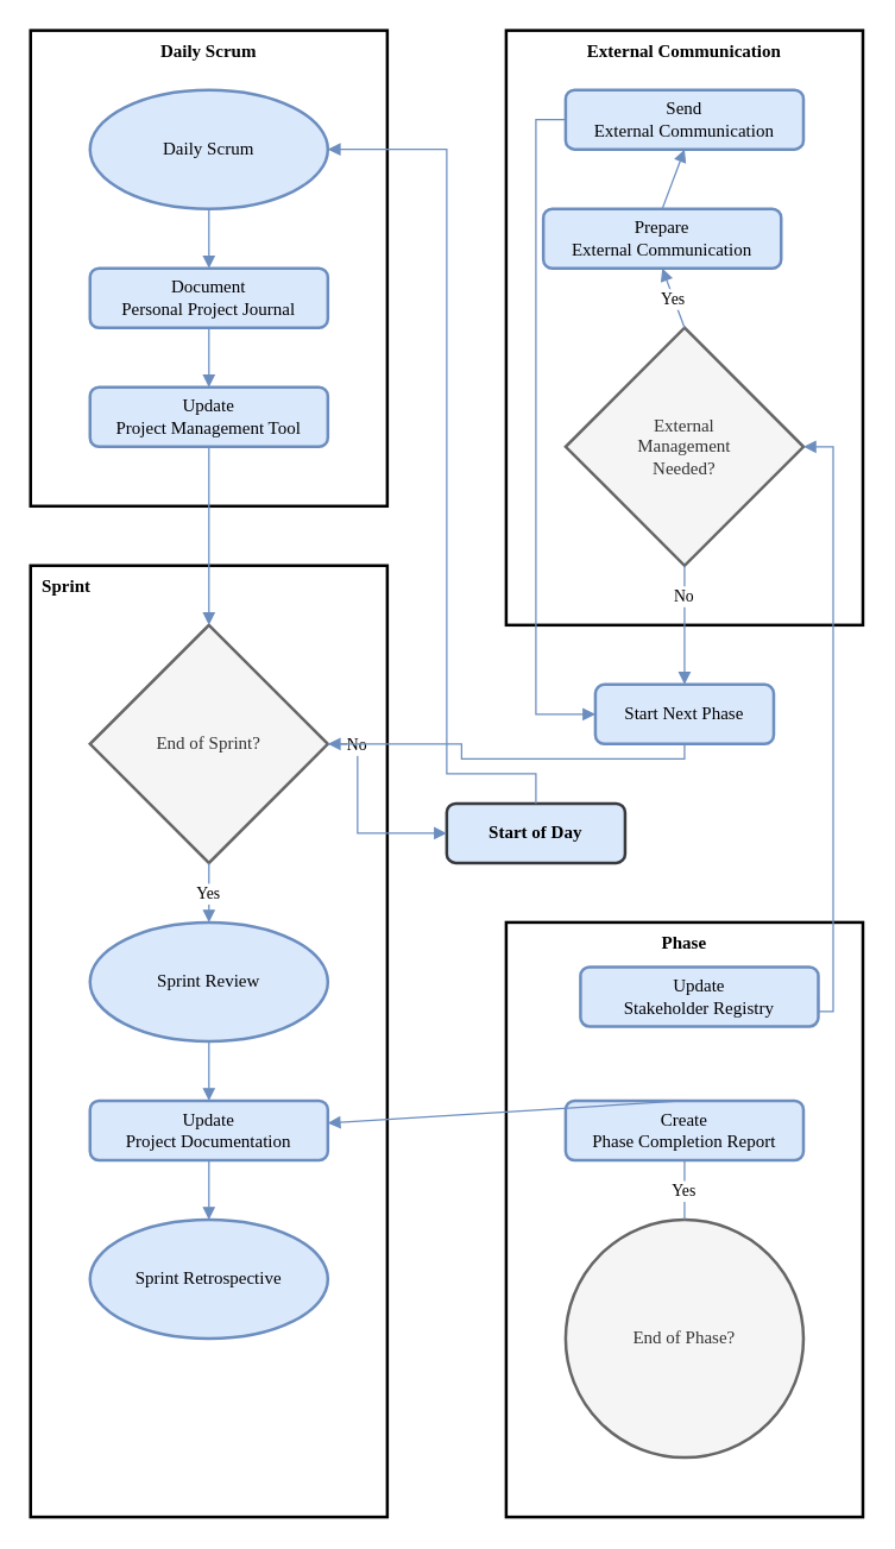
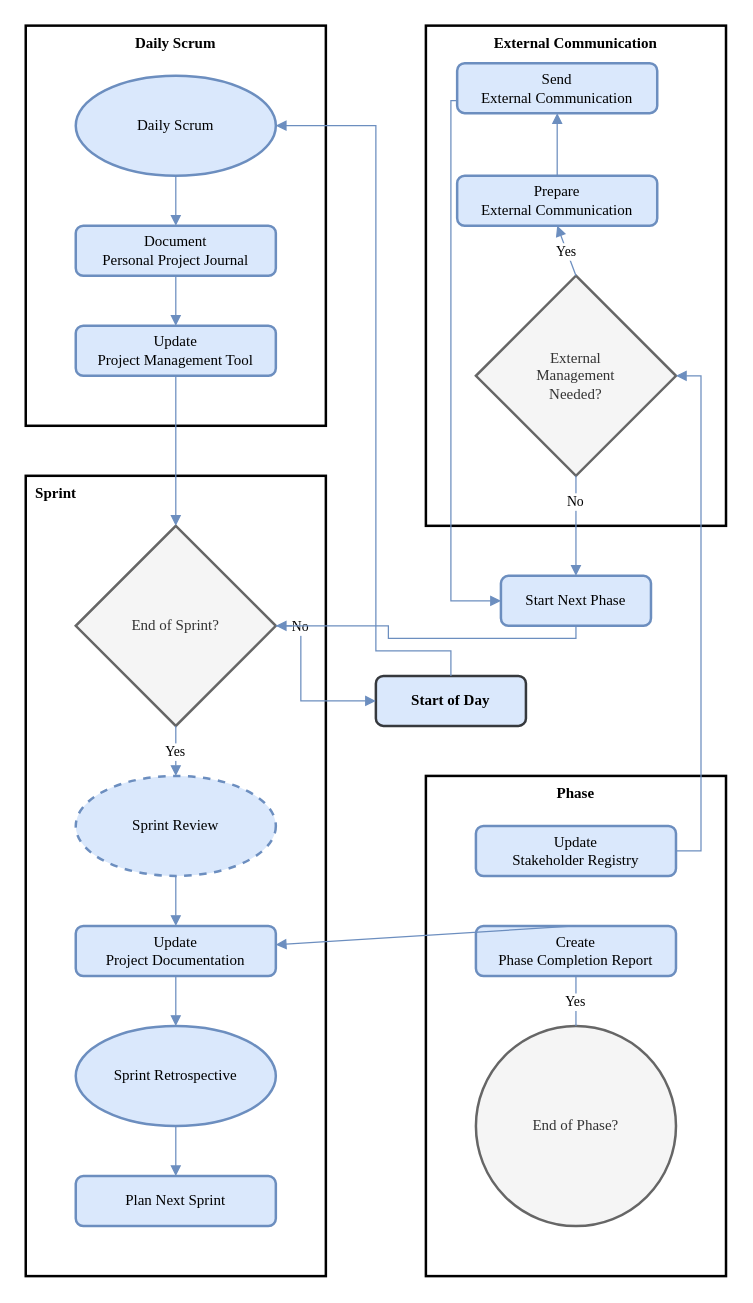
  <mxCell id="0" />
  <mxCell id="1" parent="0" />
  <mxCell id="2" value="Phase" style="whiteSpace=wrap;strokeWidth=2;verticalAlign=top;fillColor=none;fontFamily=Verdana;rounded=0;fontStyle=1" vertex="1" parent="1"><mxGeometry x="340" y="620" width="240" height="400" as="geometry" /></mxCell>
  <mxCell id="3" value="Daily Scrum" style="whiteSpace=wrap;strokeWidth=2;verticalAlign=top;fillColor=none;fontFamily=Verdana;rounded=0;fontStyle=1" vertex="1" parent="1"><mxGeometry x="20" y="20" width="240" height="320" as="geometry" /></mxCell>
  <mxCell id="4" value="  Sprint" style="strokeWidth=2;verticalAlign=top;fillColor=none;strokeColor=default;rounded=0;glass=0;fontFamily=Verdana;whiteSpace=wrap;textShadow=0;align=left;fontStyle=1" vertex="1" parent="1"><mxGeometry x="20" y="380" width="240" height="640" as="geometry" /></mxCell>
  <mxCell id="5" value="External Communication" style="whiteSpace=wrap;strokeWidth=2;verticalAlign=top;fillColor=none;fontFamily=Verdana;shadow=0;rounded=0;glass=0;fontStyle=1" vertex="1" parent="1"><mxGeometry x="340" y="20" width="240" height="400" as="geometry" /></mxCell>
  <mxCell id="6" value="External &#10;Management &#10;Needed?" style="rhombus;strokeWidth=2;whiteSpace=wrap;fillColor=#f5f5f5;strokeColor=#666666;fontColor=#333333;fontFamily=Verdana;" vertex="1" parent="1"><mxGeometry x="380" y="220" width="160" height="160" as="geometry" /></mxCell>
  <mxCell id="7" value="Prepare &#10;External Communication" style="whiteSpace=wrap;strokeWidth=2;fillColor=#dae8fc;strokeColor=#6c8ebf;rounded=1;fontFamily=Verdana;" vertex="1" parent="1"><mxGeometry x="365" y="140" width="160" height="40" as="geometry" /></mxCell>
- <mxCell id="8" value="Send &#10;External Communication" style="whiteSpace=wrap;strokeWidth=2;fillColor=#dae8fc;strokeColor=#6c8ebf;rounded=1;fontFamily=Verdana;" vertex="1" parent="1"><mxGeometry x="380" y="60" width="160" height="40" as="geometry" /></mxCell>
+ <mxCell id="8" value="Send &#10;External Communication" style="whiteSpace=wrap;strokeWidth=2;fillColor=#dae8fc;strokeColor=#6c8ebf;rounded=1;fontFamily=Verdana;" vertex="1" parent="1"><mxGeometry x="365" y="50" width="160" height="40" as="geometry" /></mxCell>
  <mxCell id="9" value="End of Phase?" style="ellipse;strokeWidth=2;whiteSpace=wrap;fillColor=#f5f5f5;strokeColor=#666666;fontColor=#333333;fontFamily=Verdana;" vertex="1" parent="1"><mxGeometry x="380" y="820" width="160" height="160" as="geometry" /></mxCell>
  <mxCell id="10" value="Create&#10;Phase Completion Report" style="whiteSpace=wrap;strokeWidth=2;fillColor=#dae8fc;strokeColor=#6c8ebf;rounded=1;fontFamily=Verdana;" vertex="1" parent="1"><mxGeometry x="380" y="740" width="160" height="40" as="geometry" /></mxCell>
- <mxCell id="11" value="Update &#10;Stakeholder Registry" style="whiteSpace=wrap;strokeWidth=2;fillColor=#dae8fc;strokeColor=#6c8ebf;rounded=1;fontFamily=Verdana;" vertex="1" parent="1"><mxGeometry x="390" y="650" width="160" height="40" as="geometry" /></mxCell>
+ <mxCell id="11" value="Update &#10;Stakeholder Registry" style="whiteSpace=wrap;strokeWidth=2;fillColor=#dae8fc;strokeColor=#6c8ebf;rounded=1;fontFamily=Verdana;" vertex="1" parent="1"><mxGeometry x="380" y="660" width="160" height="40" as="geometry" /></mxCell>
  <mxCell id="12" value="End of Sprint?" style="rhombus;strokeWidth=2;whiteSpace=wrap;fillColor=#f5f5f5;strokeColor=#666666;fontColor=#333333;fontFamily=Verdana;" vertex="1" parent="1"><mxGeometry x="60" y="420" width="160" height="160" as="geometry" /></mxCell>
  <mxCell id="13" value="Update&#10;Project Documentation" style="whiteSpace=wrap;strokeWidth=2;fillColor=#dae8fc;strokeColor=#6c8ebf;rounded=1;fontFamily=Verdana;" vertex="1" parent="1"><mxGeometry x="60" y="740" width="160" height="40" as="geometry" /></mxCell>
+ <mxCell id="14" value="Plan Next Sprint" style="whiteSpace=wrap;strokeWidth=2;fillColor=#dae8fc;strokeColor=#6c8ebf;rounded=1;fontFamily=Verdana;" vertex="1" parent="1"><mxGeometry x="60" y="940" width="160" height="40" as="geometry" /></mxCell>
  <mxCell id="15" value="Start of Day" style="whiteSpace=wrap;strokeWidth=2;fillColor=#dae8fc;strokeColor=#36393d;rounded=1;fontFamily=Verdana;fontStyle=1;" vertex="1" parent="1"><mxGeometry x="300" y="540" width="120" height="40" as="geometry" /></mxCell>
  <mxCell id="16" value="Update &#10;Project Management Tool" style="whiteSpace=wrap;strokeWidth=2;fillColor=#dae8fc;strokeColor=#6c8ebf;rounded=1;fontFamily=Verdana;" vertex="1" parent="1"><mxGeometry x="60" y="260" width="160" height="40" as="geometry" /></mxCell>
  <mxCell id="17" value="Document&#10;Personal Project Journal" style="whiteSpace=wrap;strokeWidth=2;fillColor=#dae8fc;strokeColor=#6c8ebf;rounded=1;fontFamily=Verdana;" vertex="1" parent="1"><mxGeometry x="60" y="180" width="160" height="40" as="geometry" /></mxCell>
  <mxCell id="18" value="Start Next Phase" style="whiteSpace=wrap;strokeWidth=2;fillColor=#dae8fc;strokeColor=#6c8ebf;rounded=1;fontFamily=Verdana;" vertex="1" parent="1"><mxGeometry x="400" y="460" width="120" height="40" as="geometry" /></mxCell>
  <mxCell id="19" value="No" style="startArrow=none;endArrow=block;exitX=1;exitY=0.5;entryX=0;entryY=0.5;rounded=0;fillColor=#dae8fc;strokeColor=#6c8ebf;exitDx=0;exitDy=0;entryDx=0;entryDy=0;fontFamily=Verdana;edgeStyle=orthogonalEdgeStyle;" edge="1" parent="1" source="12" target="15"><mxGeometry x="-0.714" relative="1" as="geometry"><Array as="points"><mxPoint x="240" y="500" /><mxPoint x="240" y="560" /></Array><mxPoint as="offset" /></mxGeometry></mxCell>
  <mxCell id="20" value="Yes" style="startArrow=none;endArrow=block;exitX=0.5;exitY=1;entryX=0.5;entryY=0;rounded=0;fillColor=#dae8fc;strokeColor=#6c8ebf;entryDx=0;entryDy=0;fontFamily=Verdana;" edge="1" parent="1" source="12" target="31"><mxGeometry relative="1" as="geometry"><mxPoint x="140" y="660" as="targetPoint" /><mxPoint as="offset" /></mxGeometry></mxCell>
  <mxCell id="21" value="" style="curved=1;startArrow=none;endArrow=block;exitX=0.5;exitY=1;entryX=0.5;entryY=0;rounded=0;fillColor=#dae8fc;strokeColor=#6c8ebf;exitDx=0;exitDy=0;fontFamily=Verdana;" edge="1" parent="1" source="31" target="13"><mxGeometry relative="1" as="geometry"><Array as="points" /><mxPoint x="140" y="700" as="sourcePoint" /></mxGeometry></mxCell>
  <mxCell id="22" value="" style="curved=1;startArrow=none;endArrow=block;exitX=0.5;exitY=1;entryX=0.5;entryY=0;rounded=0;fillColor=#dae8fc;strokeColor=#6c8ebf;entryDx=0;entryDy=0;exitDx=0;exitDy=0;fontFamily=Verdana;" edge="1" parent="1" source="13" target="35"><mxGeometry relative="1" as="geometry"><Array as="points" /></mxGeometry></mxCell>
  <mxCell id="23" value="Yes" style="startArrow=none;endArrow=none;exitX=0.5;exitY=0;rounded=0;fillColor=#dae8fc;strokeColor=#6c8ebf;exitDx=0;exitDy=0;entryX=0.5;entryY=1;entryDx=0;entryDy=0;edgeStyle=orthogonalEdgeStyle;fontFamily=Verdana;" edge="1" parent="1" source="9" target="10"><mxGeometry relative="1" as="geometry"><mxPoint x="770" y="470" as="targetPoint" /><mxPoint as="offset" /></mxGeometry></mxCell>
  <mxCell id="24" value="" style="startArrow=none;endArrow=block;exitX=0.5;exitY=0;rounded=0;fillColor=#dae8fc;strokeColor=#6c8ebf;exitDx=0;exitDy=0;fontFamily=Verdana;" edge="1" parent="1" source="10" target="13"><mxGeometry relative="1" as="geometry" /></mxCell>
  <mxCell id="25" value="" style="startArrow=none;endArrow=block;exitX=1;exitY=0.5;entryX=1;entryY=0.5;rounded=0;fillColor=#dae8fc;strokeColor=#6c8ebf;exitDx=0;exitDy=0;edgeStyle=orthogonalEdgeStyle;entryDx=0;entryDy=0;fontFamily=Verdana;" edge="1" parent="1" source="11" target="6"><mxGeometry relative="1" as="geometry"><Array as="points"><mxPoint x="560" y="680" /><mxPoint x="560" y="300" /></Array></mxGeometry></mxCell>
  <mxCell id="26" value="No" style="startArrow=none;endArrow=block;exitX=0.5;exitY=1;entryX=0.5;entryY=0;rounded=0;fillColor=#dae8fc;strokeColor=#6c8ebf;exitDx=0;exitDy=0;entryDx=0;entryDy=0;fontFamily=Verdana;" edge="1" parent="1" source="6" target="18"><mxGeometry x="-0.5" relative="1" as="geometry"><mxPoint as="offset" /></mxGeometry></mxCell>
  <mxCell id="27" value="Yes" style="startArrow=none;endArrow=block;exitX=0.5;exitY=0;entryX=0.5;entryY=1;rounded=0;fillColor=#dae8fc;strokeColor=#6c8ebf;exitDx=0;exitDy=0;entryDx=0;entryDy=0;fontFamily=Verdana;" edge="1" parent="1" source="6" target="7"><mxGeometry relative="1" as="geometry"><mxPoint as="offset" /></mxGeometry></mxCell>
  <mxCell id="28" value="" style="startArrow=none;endArrow=block;exitX=0;exitY=0.5;entryX=0;entryY=0.5;rounded=0;fillColor=#dae8fc;strokeColor=#6c8ebf;entryDx=0;entryDy=0;exitDx=0;exitDy=0;edgeStyle=orthogonalEdgeStyle;fontFamily=Verdana;" edge="1" parent="1" source="8" target="18"><mxGeometry relative="1" as="geometry"><Array as="points"><mxPoint x="360" y="80" /><mxPoint x="360" y="480" /></Array><mxPoint x="400" y="80" as="sourcePoint" /><mxPoint x="420" y="480" as="targetPoint" /></mxGeometry></mxCell>
  <mxCell id="29" value="" style="startArrow=none;endArrow=block;exitX=0.5;exitY=1;rounded=0;fillColor=#dae8fc;strokeColor=#6c8ebf;exitDx=0;exitDy=0;edgeStyle=orthogonalEdgeStyle;fontFamily=Verdana;" edge="1" parent="1" source="18" target="12"><mxGeometry relative="1" as="geometry"><mxPoint x="340" y="200" as="targetPoint" /></mxGeometry></mxCell>
  <mxCell id="30" value="Daily Scrum" style="ellipse;whiteSpace=wrap;html=1;strokeColor=#6c8ebf;fillColor=#dae8fc;strokeWidth=2;fontFamily=Verdana;" vertex="1" parent="1"><mxGeometry x="60" y="60" width="160" height="80" as="geometry" /></mxCell>
- <mxCell id="31" value="Sprint Review" style="ellipse;whiteSpace=wrap;html=1;strokeColor=#6c8ebf;fillColor=#dae8fc;strokeWidth=2;fontFamily=Verdana;" vertex="1" parent="1"><mxGeometry x="60" y="620" width="160" height="80" as="geometry" /></mxCell>
+ <mxCell id="31" value="Sprint Review" style="ellipse;whiteSpace=wrap;html=1;strokeColor=#6c8ebf;fillColor=#dae8fc;strokeWidth=2;fontFamily=Verdana;dashed=1;" vertex="1" parent="1"><mxGeometry x="60" y="620" width="160" height="80" as="geometry" /></mxCell>
  <mxCell id="32" value="" style="edgeStyle=none;orthogonalLoop=1;jettySize=auto;html=1;rounded=0;strokeColor=#6c8ebf;fontColor=default;entryX=0.5;entryY=0;entryDx=0;entryDy=0;exitX=0.5;exitY=1;exitDx=0;exitDy=0;align=center;verticalAlign=middle;fontFamily=Verdana;fontSize=11;labelBackgroundColor=default;startArrow=none;endArrow=block;fillColor=#dae8fc;" edge="1" parent="1" source="30" target="17"><mxGeometry width="80" relative="1" as="geometry"><mxPoint x="260" y="110" as="sourcePoint" /><mxPoint x="340" y="110" as="targetPoint" /><Array as="points" /></mxGeometry></mxCell>
  <mxCell id="33" value="" style="edgeStyle=none;orthogonalLoop=1;jettySize=auto;html=1;rounded=0;strokeColor=#6c8ebf;fontColor=default;entryX=0.5;entryY=0;entryDx=0;entryDy=0;exitX=0.5;exitY=1;exitDx=0;exitDy=0;align=center;verticalAlign=middle;fontFamily=Verdana;fontSize=11;labelBackgroundColor=default;startArrow=none;endArrow=block;fillColor=#dae8fc;" edge="1" parent="1" source="17" target="16"><mxGeometry width="80" relative="1" as="geometry"><mxPoint x="270" y="210" as="sourcePoint" /><mxPoint x="350" y="210" as="targetPoint" /><Array as="points" /></mxGeometry></mxCell>
  <mxCell id="34" value="" style="edgeStyle=none;orthogonalLoop=1;jettySize=auto;html=1;rounded=0;strokeColor=#6c8ebf;fontColor=default;entryX=0.5;entryY=0;entryDx=0;entryDy=0;exitX=0.5;exitY=1;exitDx=0;exitDy=0;align=center;verticalAlign=middle;fontFamily=Verdana;fontSize=11;labelBackgroundColor=default;startArrow=none;endArrow=block;fillColor=#dae8fc;" edge="1" parent="1" source="16" target="12"><mxGeometry width="80" relative="1" as="geometry"><mxPoint x="-30" y="290" as="sourcePoint" /><mxPoint x="50" y="290" as="targetPoint" /><Array as="points" /></mxGeometry></mxCell>
  <mxCell id="35" value="Sprint Retrospective" style="ellipse;whiteSpace=wrap;html=1;strokeColor=#6c8ebf;fillColor=#dae8fc;strokeWidth=2;fontFamily=Verdana;" vertex="1" parent="1"><mxGeometry x="60" y="820" width="160" height="80" as="geometry" /></mxCell>
+ <mxCell id="36" value="" style="orthogonalLoop=1;jettySize=auto;html=1;rounded=0;strokeColor=#6c8ebf;fontColor=default;exitX=0.5;exitY=1;exitDx=0;exitDy=0;align=center;verticalAlign=middle;fontFamily=Verdana;fontSize=11;labelBackgroundColor=default;startArrow=none;endArrow=block;fillColor=#dae8fc;entryX=0.5;entryY=0;entryDx=0;entryDy=0;" edge="1" parent="1" source="35" target="14"><mxGeometry width="80" relative="1" as="geometry"><mxPoint x="500" y="710" as="sourcePoint" /><mxPoint x="340" y="840" as="targetPoint" /></mxGeometry></mxCell>
  <mxCell id="37" value="" style="edgeStyle=none;orthogonalLoop=1;jettySize=auto;html=1;rounded=0;strokeColor=#6c8ebf;fontColor=default;exitX=0.5;exitY=0;exitDx=0;exitDy=0;entryX=0.5;entryY=1;entryDx=0;entryDy=0;align=center;verticalAlign=middle;fontFamily=Verdana;fontSize=11;labelBackgroundColor=default;startArrow=none;endArrow=block;fillColor=#dae8fc;" edge="1" parent="1" source="7" target="8"><mxGeometry width="80" relative="1" as="geometry"><mxPoint x="640" y="120" as="sourcePoint" /><mxPoint x="720" y="120" as="targetPoint" /><Array as="points" /></mxGeometry></mxCell>
  <mxCell id="38" value="" style="edgeStyle=orthogonalEdgeStyle;orthogonalLoop=1;jettySize=auto;html=1;rounded=0;strokeColor=#6c8ebf;fontColor=default;exitX=0.5;exitY=0;exitDx=0;exitDy=0;entryX=1;entryY=0.5;entryDx=0;entryDy=0;align=center;verticalAlign=middle;fontFamily=Helvetica;fontSize=11;labelBackgroundColor=default;startArrow=none;endArrow=block;fillColor=#dae8fc;" edge="1" parent="1" source="15" target="30"><mxGeometry width="80" relative="1" as="geometry"><mxPoint x="320" y="260" as="sourcePoint" /><mxPoint x="400" y="260" as="targetPoint" /><Array as="points"><mxPoint x="360" y="520" /><mxPoint x="300" y="520" /><mxPoint x="300" y="100" /></Array></mxGeometry></mxCell>
